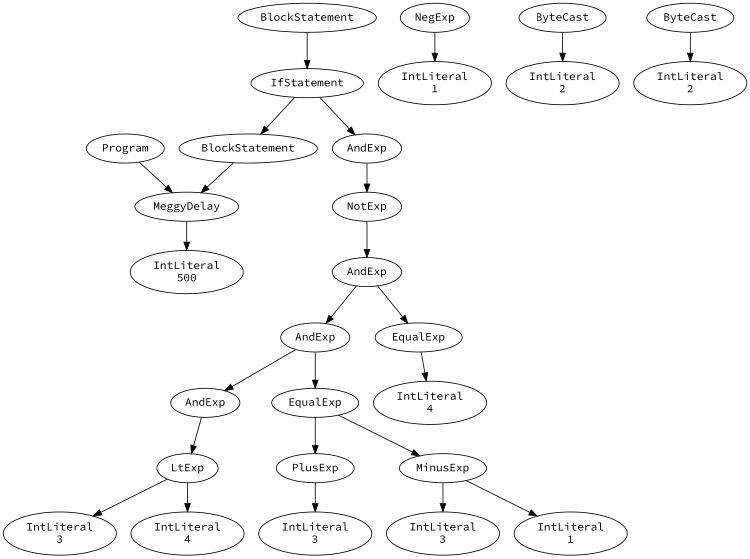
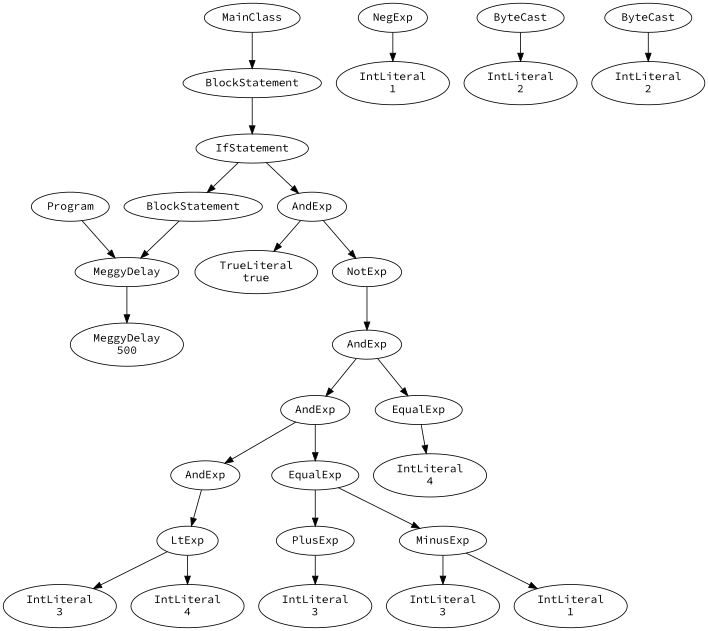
  digraph {
    fontname="Source Code Pro"
    node [fontname="Source Code Pro"]
    edge [fontname="Source Code Pro"]
    n1 [label=Program]
    n2 [label=MeggyDelay]
+   n3 [label=MainClass]
    n4 [label=BlockStatement]
    n5 [label=IfStatement]
    n6 [label=AndExp]
    n7 [label=BlockStatement]
+   n8 [label="TrueLiteral\ntrue"]
    n9 [label=NotExp]
    n10 [label=AndExp]
    n11 [label=AndExp]
    n12 [label=EqualExp]
    n13 [label=AndExp]
    n14 [label=EqualExp]
    n15 [label="IntLiteral\n4"]
    n16 [label=LtExp]
    n17 [label=PlusExp]
    n18 [label=MinusExp]
    n19 [label="IntLiteral\n3"]
    n20 [label="IntLiteral\n4"]
    n21 [label="IntLiteral\n3"]
    n22 [label="IntLiteral\n3"]
    n23 [label="IntLiteral\n1"]
    n24 [label=NegExp]
    n25 [label="IntLiteral\n1"]
    n26 [label=ByteCast]
    n27 [label="IntLiteral\n2"]
    n28 [label=ByteCast]
    n29 [label="IntLiteral\n2"]
-   n30 [label="IntLiteral\n500"]
+   n30 [label="MeggyDelay\n500"]
    n1 -> n2
    n2 -> n30
+   n3 -> n4
    n4 -> n5
    n5 -> n6
    n5 -> n7
+   n6 -> n8
    n6 -> n9
    n7 -> n2
    n9 -> n10
    n10 -> n11
    n10 -> n12
    n11 -> n13
    n11 -> n14
    n12 -> n15
    n13 -> n16
    n14 -> n17
    n14 -> n18
    n16 -> n19
    n16 -> n20
    n17 -> n21
    n18 -> n22
    n18 -> n23
    n24 -> n25
    n26 -> n27
    n28 -> n29
  }
